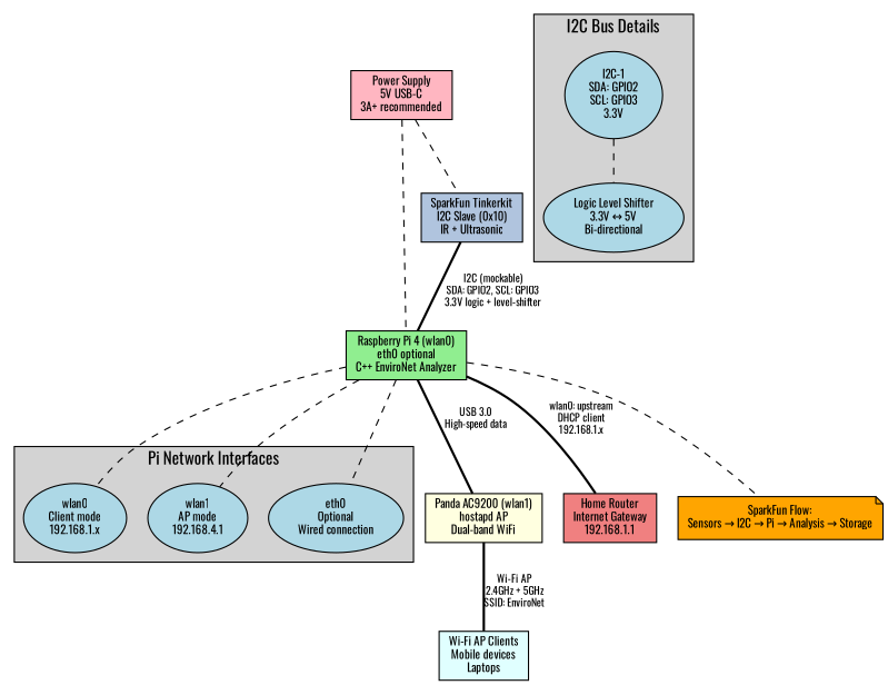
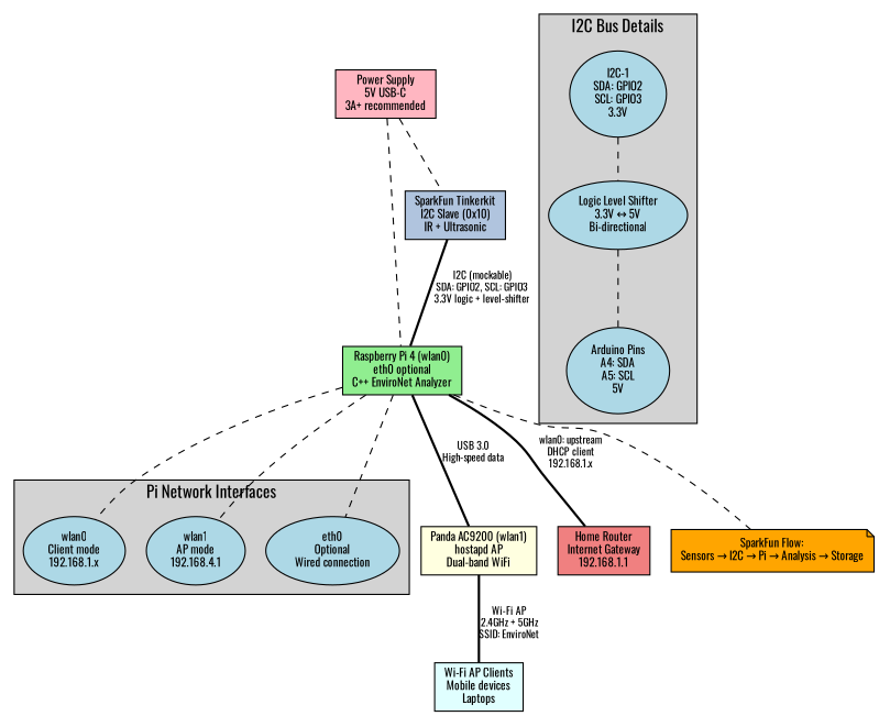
  graph {
    fontname=Oswald
    node [fillcolor=lightblue fontname=Oswald fontsize=10 shape=ellipse style=filled]
    edge [fontname=Oswald fontsize=9 style=dashed]
    n1 [label="wlan0\nClient mode\n192.168.1.x"]
    n2 [label="wlan1\nAP mode\n192.168.4.1"]
    n3 [label="eth0\nOptional\nWired connection"]
    n4 [label="I2C-1\nSDA: GPIO2\nSCL: GPIO3\n3.3V"]
    n5 [label="Logic Level Shifter\n3.3V ↔ 5V\nBi-directional"]
+   n6 [label="Arduino Pins\nA4: SDA\nA5: SCL\n5V"]
    n7 [fillcolor=lightgreen label="Raspberry Pi 4 (wlan0)\neth0 optional\nC++ EnviroNet Analyzer" shape=box]
    n8 [fillcolor=lightyellow label="Panda AC9200 (wlan1)\nhostapd AP\nDual-band WiFi" shape=box]
    n9 [fillcolor=lightcoral label="Home Router\nInternet Gateway\n192.168.1.1" shape=box]
    n10 [fillcolor=orange label="SparkFun Flow:\nSensors → I2C → Pi → Analysis → Storage" shape=note]
    n11 [fillcolor=lightcyan label="Wi-Fi AP Clients\nMobile devices\nLaptops" shape=box]
    n12 [fillcolor=lightsteelblue label="SparkFun Tinkerkit\nI2C Slave (0x10)\nIR + Ultrasonic" shape=box]
    n13 [fillcolor=lightpink label="Power Supply\n5V USB-C\n3A+ recommended" shape=box]
    subgraph cluster_1 {
      fillcolor=lightgrey
      label="Pi Network Interfaces"
      style=filled
      n1
      n2
      n3
    }
    subgraph cluster_2 {
      fillcolor=lightgrey
      label="I2C Bus Details"
      style=filled
      n4
      n5
+     n6
    }
    n4 -- n5
+   n5 -- n6
    n7 -- n1
    n7 -- n2
    n7 -- n3
    n7 -- n8 [label="USB 3.0\nHigh-speed data" style=bold]
    n7 -- n9 [label="wlan0: upstream\nDHCP client\n192.168.1.x" style=bold]
    n7 -- n10
    n8 -- n11 [label="Wi-Fi AP\n2.4GHz + 5GHz\nSSID: EnviroNet" style=bold]
    n12 -- n7 [label="I2C (mockable)\nSDA: GPIO2, SCL: GPIO3\n3.3V logic + level-shifter" style=bold]
    n13 -- n7
    n13 -- n12
  }
